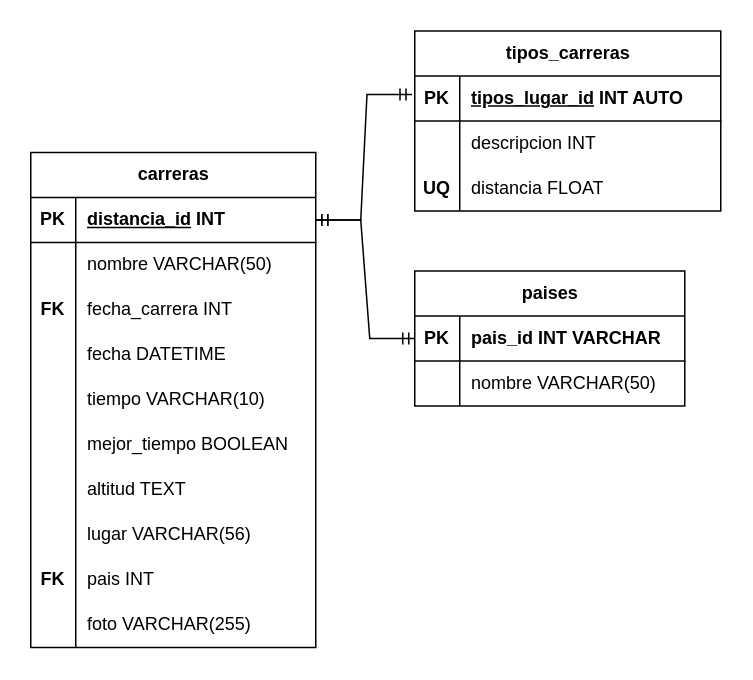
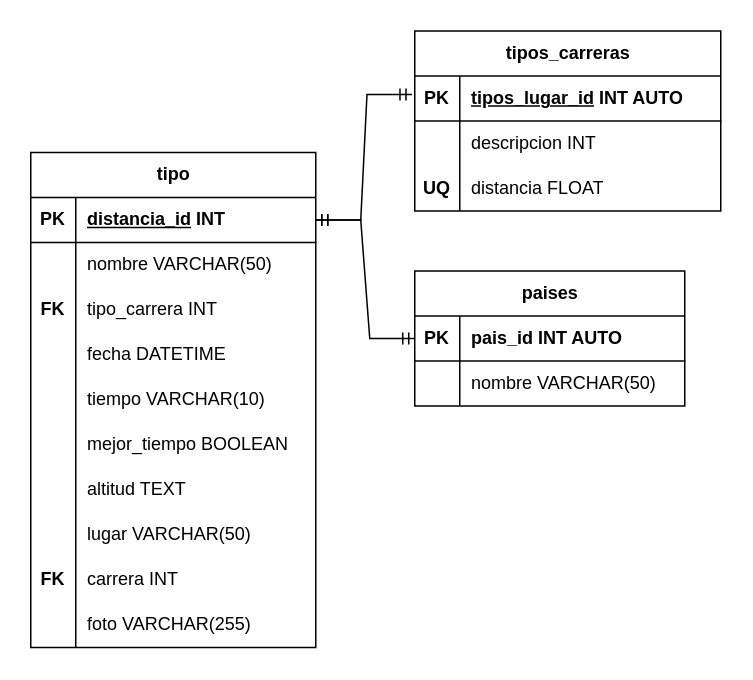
  <mxCell id="0" />
  <mxCell id="1" parent="0" />
- <mxCell id="2" value="carreras" style="shape=table;startSize=30;container=1;collapsible=1;childLayout=tableLayout;fixedRows=1;rowLines=0;fontStyle=1;align=center;resizeLast=1;html=1;" vertex="1" parent="1"><mxGeometry x="20" y="101" width="190" height="330" as="geometry"><mxRectangle x="30" y="-1140" width="90" height="30" as="alternateBounds" /></mxGeometry></mxCell>
+ <mxCell id="2" value="tipo" style="shape=table;startSize=30;container=1;collapsible=1;childLayout=tableLayout;fixedRows=1;rowLines=0;fontStyle=1;align=center;resizeLast=1;html=1;" vertex="1" parent="1"><mxGeometry x="20" y="101" width="190" height="330" as="geometry"><mxRectangle x="30" y="-1140" width="90" height="30" as="alternateBounds" /></mxGeometry></mxCell>
  <mxCell id="3" value="" style="shape=tableRow;horizontal=0;startSize=0;swimlaneHead=0;swimlaneBody=0;fillColor=none;collapsible=0;dropTarget=0;points=[[0,0.5],[1,0.5]];portConstraint=eastwest;top=0;left=0;right=0;bottom=1;fontStyle=0" vertex="1" parent="2"><mxGeometry y="30" width="190" height="30" as="geometry" /></mxCell>
  <mxCell id="4" value="PK" style="shape=partialRectangle;connectable=0;fillColor=none;top=0;left=0;bottom=0;right=0;fontStyle=1;overflow=hidden;whiteSpace=wrap;html=1;" vertex="1" parent="3"><mxGeometry width="30" height="30" as="geometry"><mxRectangle width="30" height="30" as="alternateBounds" /></mxGeometry></mxCell>
  <mxCell id="5" value="&lt;u&gt;distancia_id&lt;/u&gt;&amp;nbsp;INT" style="shape=partialRectangle;connectable=0;fillColor=none;top=0;left=0;bottom=0;right=0;align=left;spacingLeft=6;fontStyle=1;overflow=hidden;whiteSpace=wrap;html=1;" vertex="1" parent="3"><mxGeometry x="30" width="160" height="30" as="geometry"><mxRectangle width="160" height="30" as="alternateBounds" /></mxGeometry></mxCell>
  <mxCell id="6" value="" style="shape=tableRow;horizontal=0;startSize=0;swimlaneHead=0;swimlaneBody=0;fillColor=none;collapsible=0;dropTarget=0;points=[[0,0.5],[1,0.5]];portConstraint=eastwest;top=0;left=0;right=0;bottom=0;" vertex="1" parent="2"><mxGeometry y="60" width="190" height="30" as="geometry" /></mxCell>
  <mxCell id="7" value="" style="shape=partialRectangle;connectable=0;fillColor=none;top=0;left=0;bottom=0;right=0;editable=1;overflow=hidden;whiteSpace=wrap;html=1;" vertex="1" parent="6"><mxGeometry width="30" height="30" as="geometry"><mxRectangle width="30" height="30" as="alternateBounds" /></mxGeometry></mxCell>
  <mxCell id="8" value="nombre VARCHAR(50)" style="shape=partialRectangle;connectable=0;fillColor=none;top=0;left=0;bottom=0;right=0;align=left;spacingLeft=6;overflow=hidden;whiteSpace=wrap;html=1;" vertex="1" parent="6"><mxGeometry x="30" width="160" height="30" as="geometry"><mxRectangle width="160" height="30" as="alternateBounds" /></mxGeometry></mxCell>
  <mxCell id="9" value="" style="shape=tableRow;horizontal=0;startSize=0;swimlaneHead=0;swimlaneBody=0;fillColor=none;collapsible=0;dropTarget=0;points=[[0,0.5],[1,0.5]];portConstraint=eastwest;top=0;left=0;right=0;bottom=0;" vertex="1" parent="2"><mxGeometry y="90" width="190" height="30" as="geometry" /></mxCell>
  <mxCell id="10" value="&lt;b&gt;FK&lt;/b&gt;" style="shape=partialRectangle;connectable=0;fillColor=none;top=0;left=0;bottom=0;right=0;editable=1;overflow=hidden;whiteSpace=wrap;html=1;" vertex="1" parent="9"><mxGeometry width="30" height="30" as="geometry"><mxRectangle width="30" height="30" as="alternateBounds" /></mxGeometry></mxCell>
- <mxCell id="11" value="fecha_carrera INT" style="shape=partialRectangle;connectable=0;fillColor=none;top=0;left=0;bottom=0;right=0;align=left;spacingLeft=6;overflow=hidden;whiteSpace=wrap;html=1;" vertex="1" parent="9"><mxGeometry x="30" width="160" height="30" as="geometry"><mxRectangle width="160" height="30" as="alternateBounds" /></mxGeometry></mxCell>
+ <mxCell id="11" value="tipo_carrera INT" style="shape=partialRectangle;connectable=0;fillColor=none;top=0;left=0;bottom=0;right=0;align=left;spacingLeft=6;overflow=hidden;whiteSpace=wrap;html=1;" vertex="1" parent="9"><mxGeometry x="30" width="160" height="30" as="geometry"><mxRectangle width="160" height="30" as="alternateBounds" /></mxGeometry></mxCell>
  <mxCell id="12" value="" style="shape=tableRow;horizontal=0;startSize=0;swimlaneHead=0;swimlaneBody=0;fillColor=none;collapsible=0;dropTarget=0;points=[[0,0.5],[1,0.5]];portConstraint=eastwest;top=0;left=0;right=0;bottom=0;" vertex="1" parent="2"><mxGeometry y="120" width="190" height="30" as="geometry" /></mxCell>
  <mxCell id="13" value="" style="shape=partialRectangle;connectable=0;fillColor=none;top=0;left=0;bottom=0;right=0;editable=1;overflow=hidden;whiteSpace=wrap;html=1;" vertex="1" parent="12"><mxGeometry width="30" height="30" as="geometry"><mxRectangle width="30" height="30" as="alternateBounds" /></mxGeometry></mxCell>
  <mxCell id="14" value="fecha DATETIME" style="shape=partialRectangle;connectable=0;fillColor=none;top=0;left=0;bottom=0;right=0;align=left;spacingLeft=6;overflow=hidden;whiteSpace=wrap;html=1;" vertex="1" parent="12"><mxGeometry x="30" width="160" height="30" as="geometry"><mxRectangle width="160" height="30" as="alternateBounds" /></mxGeometry></mxCell>
  <mxCell id="15" value="" style="shape=tableRow;horizontal=0;startSize=0;swimlaneHead=0;swimlaneBody=0;fillColor=none;collapsible=0;dropTarget=0;points=[[0,0.5],[1,0.5]];portConstraint=eastwest;top=0;left=0;right=0;bottom=0;" vertex="1" parent="2"><mxGeometry y="150" width="190" height="30" as="geometry" /></mxCell>
  <mxCell id="16" value="" style="shape=partialRectangle;connectable=0;fillColor=none;top=0;left=0;bottom=0;right=0;editable=1;overflow=hidden;whiteSpace=wrap;html=1;" vertex="1" parent="15"><mxGeometry width="30" height="30" as="geometry"><mxRectangle width="30" height="30" as="alternateBounds" /></mxGeometry></mxCell>
  <mxCell id="17" value="tiempo VARCHAR(10)" style="shape=partialRectangle;connectable=0;fillColor=none;top=0;left=0;bottom=0;right=0;align=left;spacingLeft=6;overflow=hidden;whiteSpace=wrap;html=1;" vertex="1" parent="15"><mxGeometry x="30" width="160" height="30" as="geometry"><mxRectangle width="160" height="30" as="alternateBounds" /></mxGeometry></mxCell>
  <mxCell id="18" value="" style="shape=tableRow;horizontal=0;startSize=0;swimlaneHead=0;swimlaneBody=0;fillColor=none;collapsible=0;dropTarget=0;points=[[0,0.5],[1,0.5]];portConstraint=eastwest;top=0;left=0;right=0;bottom=0;" vertex="1" parent="2"><mxGeometry y="180" width="190" height="30" as="geometry" /></mxCell>
  <mxCell id="19" value="" style="shape=partialRectangle;connectable=0;fillColor=none;top=0;left=0;bottom=0;right=0;editable=1;overflow=hidden;whiteSpace=wrap;html=1;" vertex="1" parent="18"><mxGeometry width="30" height="30" as="geometry"><mxRectangle width="30" height="30" as="alternateBounds" /></mxGeometry></mxCell>
  <mxCell id="20" value="mejor_tiempo BOOLEAN" style="shape=partialRectangle;connectable=0;fillColor=none;top=0;left=0;bottom=0;right=0;align=left;spacingLeft=6;overflow=hidden;whiteSpace=wrap;html=1;" vertex="1" parent="18"><mxGeometry x="30" width="160" height="30" as="geometry"><mxRectangle width="160" height="30" as="alternateBounds" /></mxGeometry></mxCell>
  <mxCell id="21" value="" style="shape=tableRow;horizontal=0;startSize=0;swimlaneHead=0;swimlaneBody=0;fillColor=none;collapsible=0;dropTarget=0;points=[[0,0.5],[1,0.5]];portConstraint=eastwest;top=0;left=0;right=0;bottom=0;" vertex="1" parent="2"><mxGeometry y="210" width="190" height="30" as="geometry" /></mxCell>
  <mxCell id="22" value="" style="shape=partialRectangle;connectable=0;fillColor=none;top=0;left=0;bottom=0;right=0;editable=1;overflow=hidden;whiteSpace=wrap;html=1;" vertex="1" parent="21"><mxGeometry width="30" height="30" as="geometry"><mxRectangle width="30" height="30" as="alternateBounds" /></mxGeometry></mxCell>
  <mxCell id="23" value="altitud TEXT" style="shape=partialRectangle;connectable=0;fillColor=none;top=0;left=0;bottom=0;right=0;align=left;spacingLeft=6;overflow=hidden;whiteSpace=wrap;html=1;" vertex="1" parent="21"><mxGeometry x="30" width="160" height="30" as="geometry"><mxRectangle width="160" height="30" as="alternateBounds" /></mxGeometry></mxCell>
  <mxCell id="24" value="" style="shape=tableRow;horizontal=0;startSize=0;swimlaneHead=0;swimlaneBody=0;fillColor=none;collapsible=0;dropTarget=0;points=[[0,0.5],[1,0.5]];portConstraint=eastwest;top=0;left=0;right=0;bottom=0;" vertex="1" parent="2"><mxGeometry y="240" width="190" height="30" as="geometry" /></mxCell>
  <mxCell id="25" value="" style="shape=partialRectangle;connectable=0;fillColor=none;top=0;left=0;bottom=0;right=0;editable=1;overflow=hidden;whiteSpace=wrap;html=1;" vertex="1" parent="24"><mxGeometry width="30" height="30" as="geometry"><mxRectangle width="30" height="30" as="alternateBounds" /></mxGeometry></mxCell>
- <mxCell id="26" value="lugar VARCHAR(56)" style="shape=partialRectangle;connectable=0;fillColor=none;top=0;left=0;bottom=0;right=0;align=left;spacingLeft=6;overflow=hidden;whiteSpace=wrap;html=1;" vertex="1" parent="24"><mxGeometry x="30" width="160" height="30" as="geometry"><mxRectangle width="160" height="30" as="alternateBounds" /></mxGeometry></mxCell>
+ <mxCell id="26" value="lugar VARCHAR(50)" style="shape=partialRectangle;connectable=0;fillColor=none;top=0;left=0;bottom=0;right=0;align=left;spacingLeft=6;overflow=hidden;whiteSpace=wrap;html=1;" vertex="1" parent="24"><mxGeometry x="30" width="160" height="30" as="geometry"><mxRectangle width="160" height="30" as="alternateBounds" /></mxGeometry></mxCell>
  <mxCell id="27" value="" style="shape=tableRow;horizontal=0;startSize=0;swimlaneHead=0;swimlaneBody=0;fillColor=none;collapsible=0;dropTarget=0;points=[[0,0.5],[1,0.5]];portConstraint=eastwest;top=0;left=0;right=0;bottom=0;" vertex="1" parent="2"><mxGeometry y="270" width="190" height="30" as="geometry" /></mxCell>
  <mxCell id="28" value="&lt;b&gt;FK&lt;/b&gt;" style="shape=partialRectangle;connectable=0;fillColor=none;top=0;left=0;bottom=0;right=0;editable=1;overflow=hidden;whiteSpace=wrap;html=1;" vertex="1" parent="27"><mxGeometry width="30" height="30" as="geometry"><mxRectangle width="30" height="30" as="alternateBounds" /></mxGeometry></mxCell>
- <mxCell id="29" value="pais INT" style="shape=partialRectangle;connectable=0;fillColor=none;top=0;left=0;bottom=0;right=0;align=left;spacingLeft=6;overflow=hidden;whiteSpace=wrap;html=1;" vertex="1" parent="27"><mxGeometry x="30" width="160" height="30" as="geometry"><mxRectangle width="160" height="30" as="alternateBounds" /></mxGeometry></mxCell>
+ <mxCell id="29" value="carrera INT" style="shape=partialRectangle;connectable=0;fillColor=none;top=0;left=0;bottom=0;right=0;align=left;spacingLeft=6;overflow=hidden;whiteSpace=wrap;html=1;" vertex="1" parent="27"><mxGeometry x="30" width="160" height="30" as="geometry"><mxRectangle width="160" height="30" as="alternateBounds" /></mxGeometry></mxCell>
  <mxCell id="30" value="" style="shape=tableRow;horizontal=0;startSize=0;swimlaneHead=0;swimlaneBody=0;fillColor=none;collapsible=0;dropTarget=0;points=[[0,0.5],[1,0.5]];portConstraint=eastwest;top=0;left=0;right=0;bottom=0;" vertex="1" parent="2"><mxGeometry y="300" width="190" height="30" as="geometry" /></mxCell>
  <mxCell id="31" value="" style="shape=partialRectangle;connectable=0;fillColor=none;top=0;left=0;bottom=0;right=0;editable=1;overflow=hidden;whiteSpace=wrap;html=1;" vertex="1" parent="30"><mxGeometry width="30" height="30" as="geometry"><mxRectangle width="30" height="30" as="alternateBounds" /></mxGeometry></mxCell>
  <mxCell id="32" value="foto VARCHAR(255)" style="shape=partialRectangle;connectable=0;fillColor=none;top=0;left=0;bottom=0;right=0;align=left;spacingLeft=6;overflow=hidden;whiteSpace=wrap;html=1;" vertex="1" parent="30"><mxGeometry x="30" width="160" height="30" as="geometry"><mxRectangle width="160" height="30" as="alternateBounds" /></mxGeometry></mxCell>
  <mxCell id="33" value="tipos_carreras" style="shape=table;startSize=30;container=1;collapsible=1;childLayout=tableLayout;fixedRows=1;rowLines=0;fontStyle=1;align=center;resizeLast=1;html=1;" vertex="1" parent="1"><mxGeometry x="276" y="20" width="204" height="120" as="geometry" /></mxCell>
  <mxCell id="34" value="" style="shape=tableRow;horizontal=0;startSize=0;swimlaneHead=0;swimlaneBody=0;fillColor=none;collapsible=0;dropTarget=0;points=[[0,0.5],[1,0.5]];portConstraint=eastwest;top=0;left=0;right=0;bottom=1;" vertex="1" parent="33"><mxGeometry y="30" width="204" height="30" as="geometry" /></mxCell>
  <mxCell id="35" value="PK" style="shape=partialRectangle;connectable=0;fillColor=none;top=0;left=0;bottom=0;right=0;fontStyle=1;overflow=hidden;whiteSpace=wrap;html=1;" vertex="1" parent="34"><mxGeometry width="30" height="30" as="geometry"><mxRectangle width="30" height="30" as="alternateBounds" /></mxGeometry></mxCell>
  <mxCell id="36" value="&lt;u&gt;tipos_lugar_id&lt;/u&gt; INT AUTO" style="shape=partialRectangle;connectable=0;fillColor=none;top=0;left=0;bottom=0;right=0;align=left;spacingLeft=6;fontStyle=1;overflow=hidden;whiteSpace=wrap;html=1;" vertex="1" parent="34"><mxGeometry x="30" width="174" height="30" as="geometry"><mxRectangle width="174" height="30" as="alternateBounds" /></mxGeometry></mxCell>
  <mxCell id="37" value="" style="shape=tableRow;horizontal=0;startSize=0;swimlaneHead=0;swimlaneBody=0;fillColor=none;collapsible=0;dropTarget=0;points=[[0,0.5],[1,0.5]];portConstraint=eastwest;top=0;left=0;right=0;bottom=0;" vertex="1" parent="33"><mxGeometry y="60" width="204" height="30" as="geometry" /></mxCell>
  <mxCell id="38" value="" style="shape=partialRectangle;connectable=0;fillColor=none;top=0;left=0;bottom=0;right=0;editable=1;overflow=hidden;whiteSpace=wrap;html=1;" vertex="1" parent="37"><mxGeometry width="30" height="30" as="geometry"><mxRectangle width="30" height="30" as="alternateBounds" /></mxGeometry></mxCell>
  <mxCell id="39" value="descripcion INT" style="shape=partialRectangle;connectable=0;fillColor=none;top=0;left=0;bottom=0;right=0;align=left;spacingLeft=6;overflow=hidden;whiteSpace=wrap;html=1;" vertex="1" parent="37"><mxGeometry x="30" width="174" height="30" as="geometry"><mxRectangle width="174" height="30" as="alternateBounds" /></mxGeometry></mxCell>
  <mxCell id="40" value="" style="shape=tableRow;horizontal=0;startSize=0;swimlaneHead=0;swimlaneBody=0;fillColor=none;collapsible=0;dropTarget=0;points=[[0,0.5],[1,0.5]];portConstraint=eastwest;top=0;left=0;right=0;bottom=0;" vertex="1" parent="33"><mxGeometry y="90" width="204" height="30" as="geometry" /></mxCell>
  <mxCell id="41" value="&lt;b&gt;UQ&lt;/b&gt;" style="shape=partialRectangle;connectable=0;fillColor=none;top=0;left=0;bottom=0;right=0;editable=1;overflow=hidden;whiteSpace=wrap;html=1;" vertex="1" parent="40"><mxGeometry width="30" height="30" as="geometry"><mxRectangle width="30" height="30" as="alternateBounds" /></mxGeometry></mxCell>
  <mxCell id="42" value="distancia FLOAT" style="shape=partialRectangle;connectable=0;fillColor=none;top=0;left=0;bottom=0;right=0;align=left;spacingLeft=6;overflow=hidden;whiteSpace=wrap;html=1;" vertex="1" parent="40"><mxGeometry x="30" width="174" height="30" as="geometry"><mxRectangle width="174" height="30" as="alternateBounds" /></mxGeometry></mxCell>
  <mxCell id="43" value="paises" style="shape=table;startSize=30;container=1;collapsible=1;childLayout=tableLayout;fixedRows=1;rowLines=0;fontStyle=1;align=center;resizeLast=1;html=1;" vertex="1" parent="1"><mxGeometry x="276" y="180" width="180" height="90" as="geometry" /></mxCell>
  <mxCell id="44" value="" style="shape=tableRow;horizontal=0;startSize=0;swimlaneHead=0;swimlaneBody=0;fillColor=none;collapsible=0;dropTarget=0;points=[[0,0.5],[1,0.5]];portConstraint=eastwest;top=0;left=0;right=0;bottom=1;" vertex="1" parent="43"><mxGeometry y="30" width="180" height="30" as="geometry" /></mxCell>
  <mxCell id="45" value="PK" style="shape=partialRectangle;connectable=0;fillColor=none;top=0;left=0;bottom=0;right=0;fontStyle=1;overflow=hidden;whiteSpace=wrap;html=1;" vertex="1" parent="44"><mxGeometry width="30" height="30" as="geometry"><mxRectangle width="30" height="30" as="alternateBounds" /></mxGeometry></mxCell>
- <mxCell id="46" value="pais_id INT VARCHAR" style="shape=partialRectangle;connectable=0;fillColor=none;top=0;left=0;bottom=0;right=0;align=left;spacingLeft=6;fontStyle=1;overflow=hidden;whiteSpace=wrap;html=1;" vertex="1" parent="44"><mxGeometry x="30" width="150" height="30" as="geometry"><mxRectangle width="150" height="30" as="alternateBounds" /></mxGeometry></mxCell>
+ <mxCell id="46" value="pais_id INT AUTO" style="shape=partialRectangle;connectable=0;fillColor=none;top=0;left=0;bottom=0;right=0;align=left;spacingLeft=6;fontStyle=1;overflow=hidden;whiteSpace=wrap;html=1;" vertex="1" parent="44"><mxGeometry x="30" width="150" height="30" as="geometry"><mxRectangle width="150" height="30" as="alternateBounds" /></mxGeometry></mxCell>
  <mxCell id="47" value="" style="shape=tableRow;horizontal=0;startSize=0;swimlaneHead=0;swimlaneBody=0;fillColor=none;collapsible=0;dropTarget=0;points=[[0,0.5],[1,0.5]];portConstraint=eastwest;top=0;left=0;right=0;bottom=0;" vertex="1" parent="43"><mxGeometry y="60" width="180" height="30" as="geometry" /></mxCell>
  <mxCell id="48" value="" style="shape=partialRectangle;connectable=0;fillColor=none;top=0;left=0;bottom=0;right=0;editable=1;overflow=hidden;whiteSpace=wrap;html=1;" vertex="1" parent="47"><mxGeometry width="30" height="30" as="geometry"><mxRectangle width="30" height="30" as="alternateBounds" /></mxGeometry></mxCell>
  <mxCell id="49" value="nombre VARCHAR(50)" style="shape=partialRectangle;connectable=0;fillColor=none;top=0;left=0;bottom=0;right=0;align=left;spacingLeft=6;overflow=hidden;whiteSpace=wrap;html=1;" vertex="1" parent="47"><mxGeometry x="30" width="150" height="30" as="geometry"><mxRectangle width="150" height="30" as="alternateBounds" /></mxGeometry></mxCell>
  <mxCell id="50" value="" style="edgeStyle=entityRelationEdgeStyle;fontSize=12;html=1;endArrow=ERmandOne;startArrow=ERmandOne;rounded=0;entryX=-0.009;entryY=0.411;entryDx=0;entryDy=0;entryPerimeter=0;" edge="1" parent="1" source="3" target="34"><mxGeometry width="100" height="100" relative="1" as="geometry"><mxPoint x="302" y="110" as="sourcePoint" /><mxPoint x="372" y="-7" as="targetPoint" /></mxGeometry></mxCell>
  <mxCell id="51" value="" style="edgeStyle=entityRelationEdgeStyle;fontSize=12;html=1;endArrow=ERmandOne;startArrow=ERmandOne;rounded=0;" edge="1" parent="1" source="3" target="44"><mxGeometry width="100" height="100" relative="1" as="geometry"><mxPoint x="182" y="55" as="sourcePoint" /><mxPoint x="372" y="190" as="targetPoint" /></mxGeometry></mxCell>
